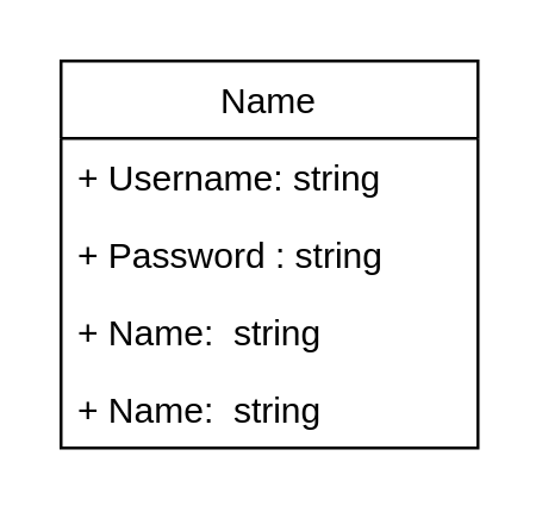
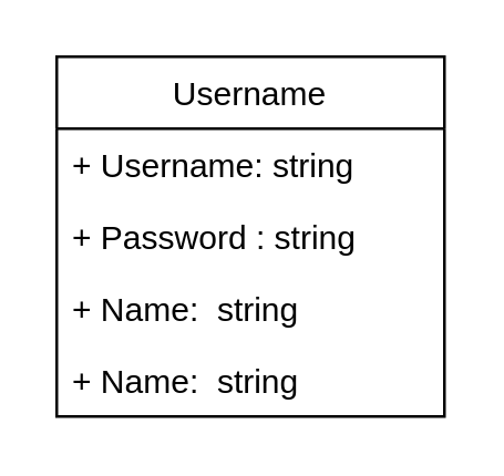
  <mxCell id="0" />
  <mxCell id="1" parent="0" />
- <mxCell id="2" value="Name" style="swimlane;fontStyle=0;childLayout=stackLayout;horizontal=1;startSize=26;fillColor=none;horizontalStack=0;resizeParent=1;resizeParentMax=0;resizeLast=0;collapsible=1;marginBottom=0;" vertex="1" parent="1"><mxGeometry x="20" y="20" width="140" height="130" as="geometry" /></mxCell>
+ <mxCell id="2" value="Username" style="swimlane;fontStyle=0;childLayout=stackLayout;horizontal=1;startSize=26;fillColor=none;horizontalStack=0;resizeParent=1;resizeParentMax=0;resizeLast=0;collapsible=1;marginBottom=0;" vertex="1" parent="1"><mxGeometry x="20" y="20" width="140" height="130" as="geometry" /></mxCell>
  <mxCell id="3" value="+ Username: string" style="text;strokeColor=none;fillColor=none;align=left;verticalAlign=top;spacingLeft=4;spacingRight=4;overflow=hidden;rotatable=0;points=[[0,0.5],[1,0.5]];portConstraint=eastwest;" vertex="1" parent="2"><mxGeometry y="26" width="140" height="26" as="geometry" /></mxCell>
  <mxCell id="4" value="+ Password : string" style="text;strokeColor=none;fillColor=none;align=left;verticalAlign=top;spacingLeft=4;spacingRight=4;overflow=hidden;rotatable=0;points=[[0,0.5],[1,0.5]];portConstraint=eastwest;" vertex="1" parent="2"><mxGeometry y="52" width="140" height="26" as="geometry" /></mxCell>
  <mxCell id="5" value="+ Name:  string" style="text;strokeColor=none;fillColor=none;align=left;verticalAlign=top;spacingLeft=4;spacingRight=4;overflow=hidden;rotatable=0;points=[[0,0.5],[1,0.5]];portConstraint=eastwest;" vertex="1" parent="2"><mxGeometry y="78" width="140" height="26" as="geometry" /></mxCell>
  <mxCell id="6" value="+ Name:  string" style="text;strokeColor=none;fillColor=none;align=left;verticalAlign=top;spacingLeft=4;spacingRight=4;overflow=hidden;rotatable=0;points=[[0,0.5],[1,0.5]];portConstraint=eastwest;" vertex="1" parent="2"><mxGeometry y="104" width="140" height="26" as="geometry" /></mxCell>
